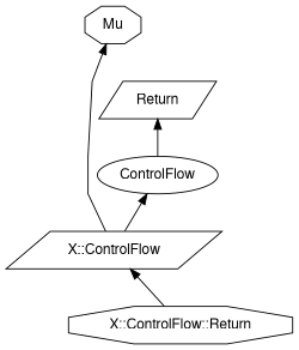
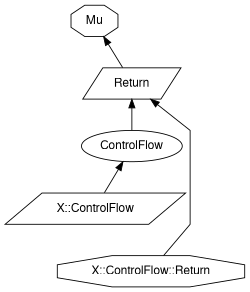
  digraph {
    bgcolor="#FFFFFF"
    rankdir=BT
    splines=polyline
    node [color="#000000" fontcolor="#000000" fontname=FreeSans shape=parallelogram]
    edge [color="#000000"]
    "X::ControlFlow"
    "X::ControlFlow::Return" [shape=octagon]
    n3 [label=ControlFlow shape=ellipse]
    n4 [label=Return]
    Mu [shape=octagon]
    "X::ControlFlow" -> n3
-   "X::ControlFlow::Return" -> "X::ControlFlow"
+   "X::ControlFlow::Return" -> n4
    n3 -> n4
-   "X::ControlFlow" -> Mu
+   n4 -> Mu
  }
